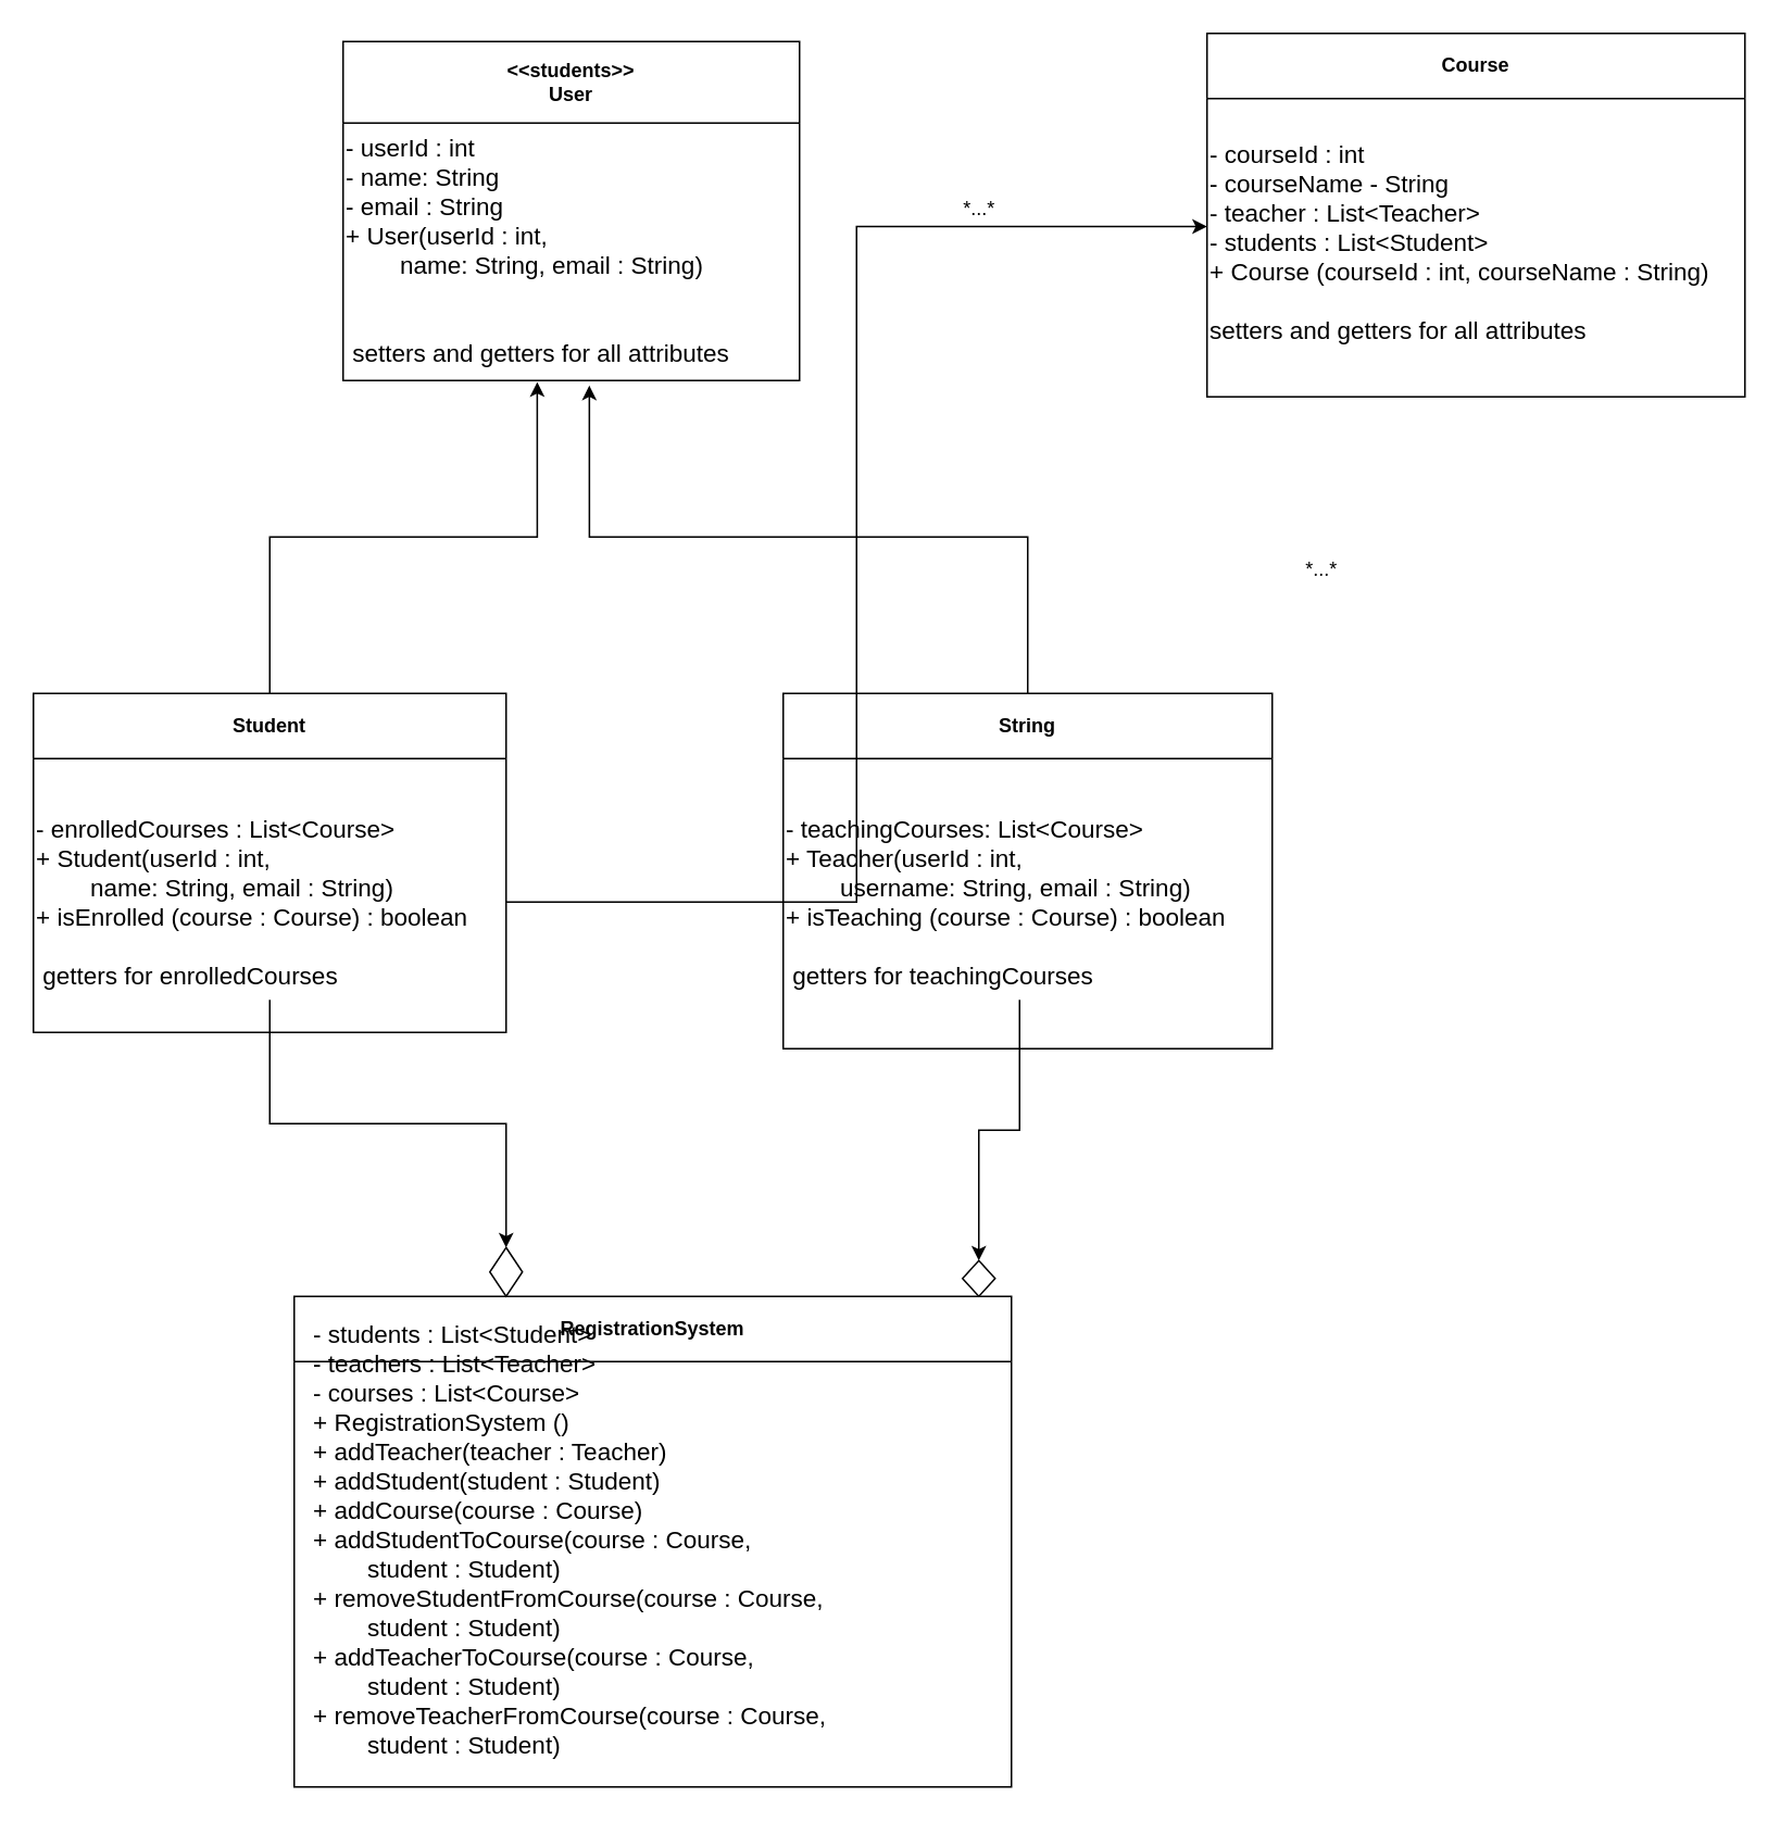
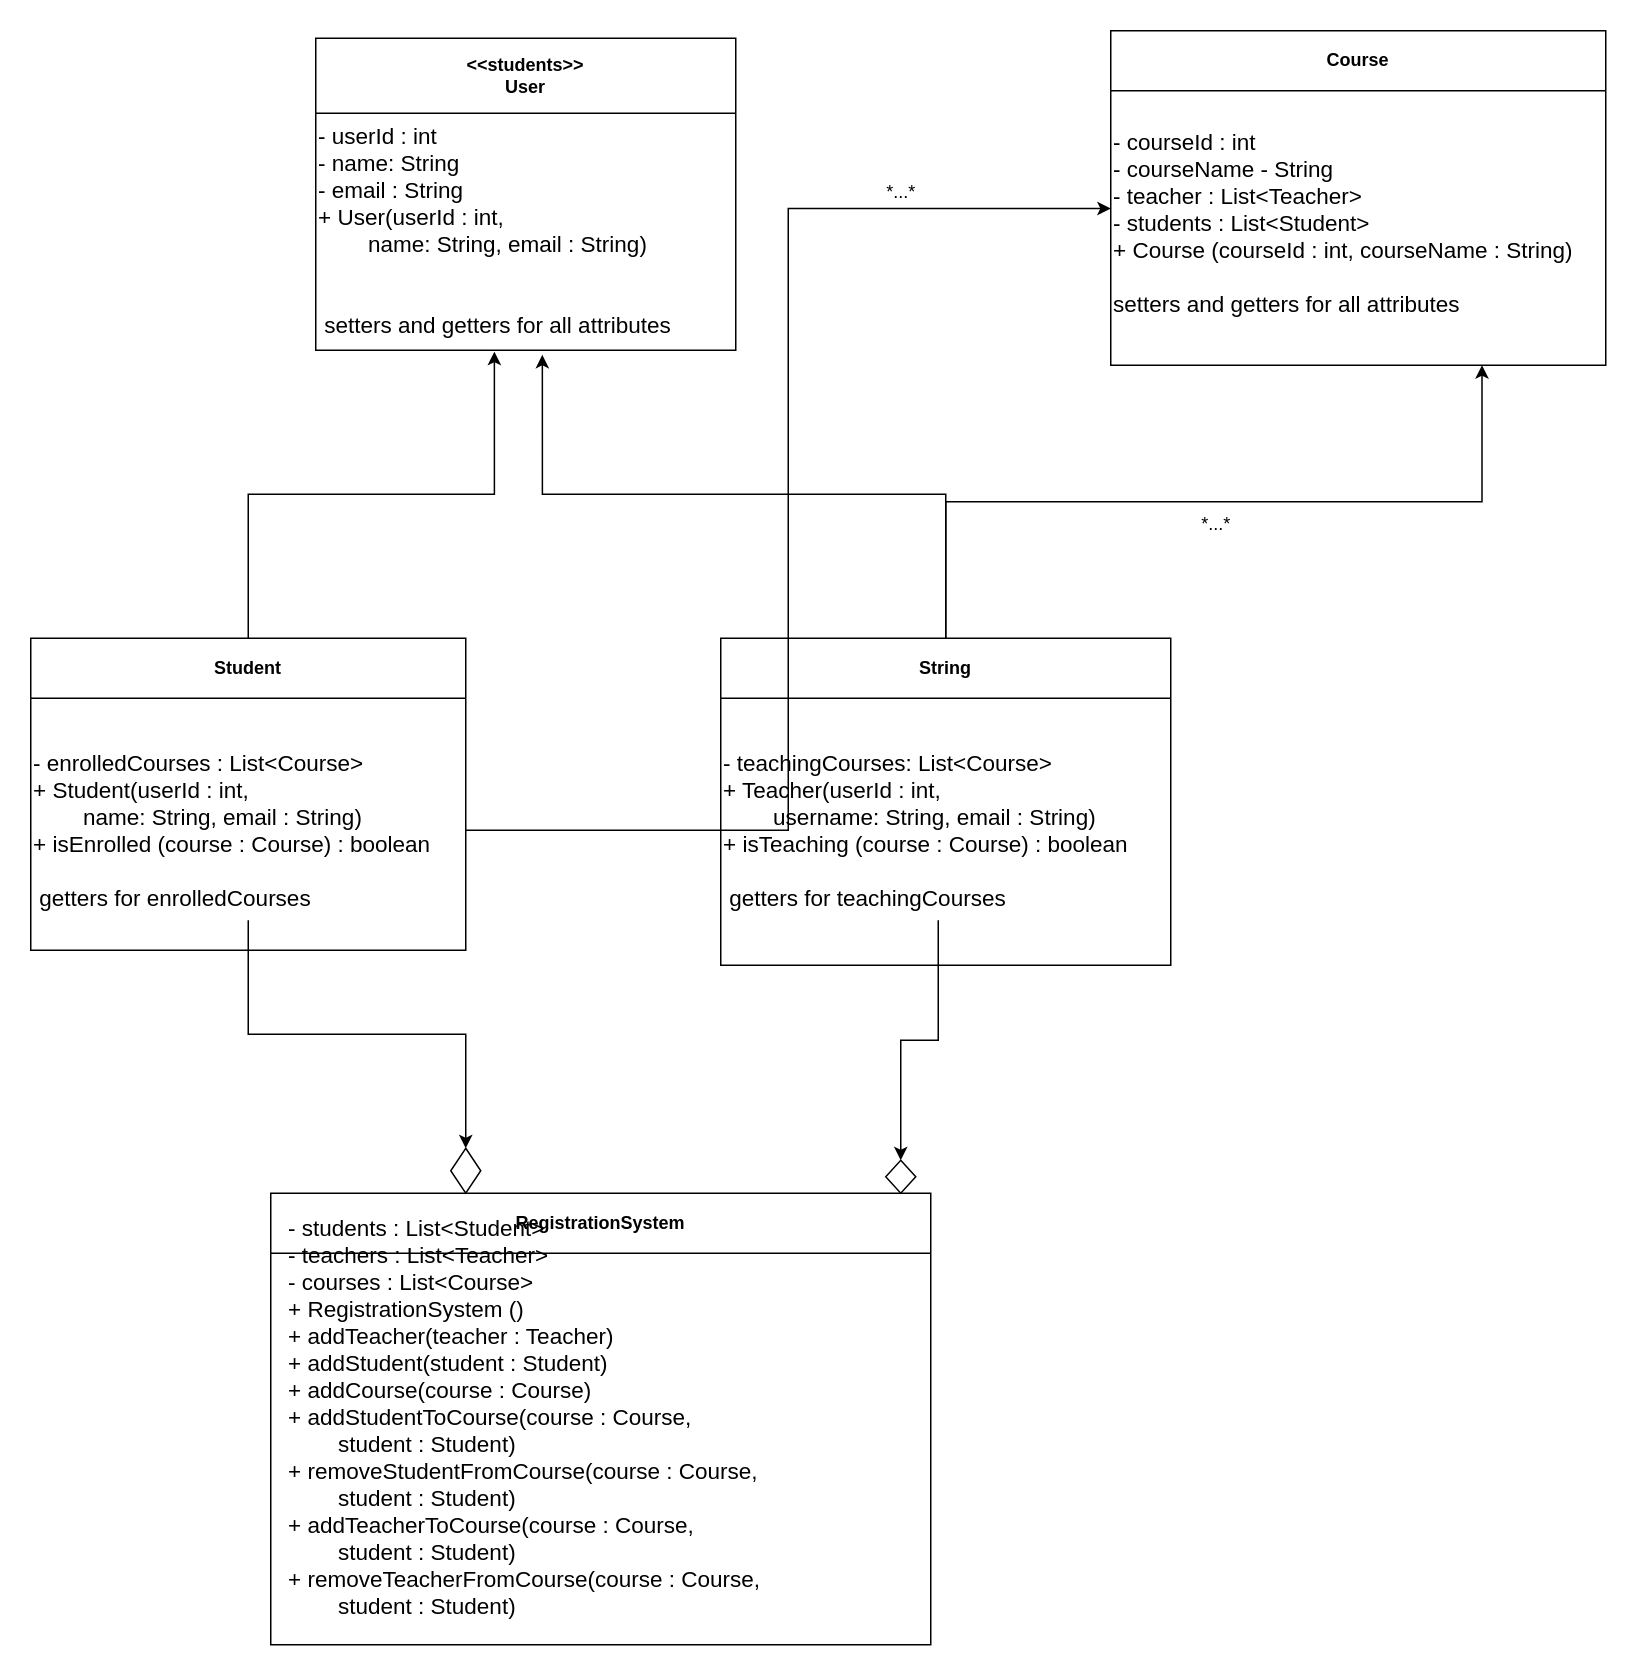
  <mxCell id="0" />
  <mxCell id="1" parent="0" />
  <mxCell id="2" value="&amp;lt;&amp;lt;students&amp;gt;&amp;gt;&lt;div&gt;User&lt;/div&gt;" style="swimlane;whiteSpace=wrap;html=1;startSize=50;" vertex="1" parent="1"><mxGeometry y="25" width="280" height="208" as="geometry" x="210" /></mxCell>
  <mxCell id="3" value="&lt;font style=&quot;font-size: 15px;&quot;&gt;- userId : int&lt;/font&gt;&lt;div&gt;&lt;font style=&quot;font-size: 15px;&quot;&gt;- name: String&lt;/font&gt;&lt;/div&gt;&lt;div&gt;&lt;font style=&quot;font-size: 15px;&quot;&gt;- email : String&lt;/font&gt;&lt;/div&gt;&lt;div&gt;&lt;font style=&quot;font-size: 15px;&quot;&gt;+ User(userId : int,&amp;nbsp;&lt;/font&gt;&lt;/div&gt;&lt;div&gt;&lt;font style=&quot;font-size: 15px;&quot;&gt;&lt;span style=&quot;white-space: pre;&quot;&gt;&#09;&lt;/span&gt;name: String, email : String)&lt;/font&gt;&lt;/div&gt;&lt;div&gt;&lt;font style=&quot;font-size: 15px;&quot;&gt;&lt;br&gt;&lt;/font&gt;&lt;/div&gt;&lt;div&gt;&lt;font style=&quot;font-size: 15px;&quot;&gt;&lt;br&gt;&lt;/font&gt;&lt;/div&gt;&lt;div&gt;&lt;font style=&quot;font-size: 15px;&quot;&gt;&amp;nbsp;setters and getters for all attributes&lt;/font&gt;&lt;/div&gt;" style="text;html=1;align=left;verticalAlign=middle;resizable=0;points=[];autosize=1;strokeColor=none;fillColor=none;" vertex="1" parent="2"><mxGeometry y="48" width="260" height="160" as="geometry" /></mxCell>
  <mxCell id="4" value="Student" style="swimlane;whiteSpace=wrap;html=1;startSize=40;" vertex="1" parent="1"><mxGeometry x="20" y="425" width="290" height="208" as="geometry" /></mxCell>
  <mxCell id="5" value="&lt;font style=&quot;font-size: 15px;&quot;&gt;- enrolledCourses : List&amp;lt;Course&amp;gt;&lt;/font&gt;&lt;div&gt;&lt;font style=&quot;font-size: 15px;&quot;&gt;+ Student(userId : int,&amp;nbsp;&lt;/font&gt;&lt;/div&gt;&lt;div&gt;&lt;font style=&quot;font-size: 15px;&quot;&gt;&lt;span style=&quot;white-space: pre;&quot;&gt;&#09;&lt;/span&gt;name: String, email : String)&lt;/font&gt;&lt;/div&gt;&lt;div&gt;&lt;font style=&quot;font-size: 15px;&quot;&gt;+ isEnrolled (course : Course) : boolean&lt;/font&gt;&lt;/div&gt;&lt;div&gt;&lt;font style=&quot;font-size: 15px;&quot;&gt;&lt;br&gt;&lt;/font&gt;&lt;/div&gt;&lt;div&gt;&lt;font style=&quot;font-size: 15px;&quot;&gt;&amp;nbsp;getters for enrolledCourses&lt;/font&gt;&lt;/div&gt;" style="text;html=1;align=left;verticalAlign=middle;resizable=0;points=[];autosize=1;strokeColor=none;fillColor=none;" vertex="1" parent="4"><mxGeometry y="68" width="290" height="120" as="geometry" /></mxCell>
+ <mxCell id="6" style="edgeStyle=orthogonalEdgeStyle;rounded=0;orthogonalLoop=1;jettySize=auto;html=1;exitX=0.5;exitY=0;exitDx=0;exitDy=0;entryX=0.75;entryY=1;entryDx=0;entryDy=0;" edge="1" parent="1" source="7" target="9"><mxGeometry relative="1" as="geometry" /></mxCell>
  <mxCell id="7" value="String" style="swimlane;whiteSpace=wrap;html=1;startSize=40;" vertex="1" parent="1"><mxGeometry x="480" y="425" width="300" height="218" as="geometry" /></mxCell>
  <mxCell id="8" value="&lt;font style=&quot;font-size: 15px;&quot;&gt;- teachingCourses: List&amp;lt;Course&amp;gt;&lt;/font&gt;&lt;div&gt;&lt;font style=&quot;font-size: 15px;&quot;&gt;+ Teacher(userId : int,&amp;nbsp;&lt;/font&gt;&lt;/div&gt;&lt;div&gt;&lt;font style=&quot;font-size: 15px;&quot;&gt;&lt;span style=&quot;white-space: pre;&quot;&gt;&#09;&lt;/span&gt;username: String, email : String)&lt;/font&gt;&lt;/div&gt;&lt;div&gt;&lt;font style=&quot;font-size: 15px;&quot;&gt;+ isTeaching (course : Course) : boolean&lt;/font&gt;&lt;/div&gt;&lt;div&gt;&lt;font style=&quot;font-size: 15px;&quot;&gt;&lt;br&gt;&lt;/font&gt;&lt;/div&gt;&lt;div&gt;&lt;font style=&quot;font-size: 15px;&quot;&gt;&amp;nbsp;getters for teachingCourses&lt;/font&gt;&lt;/div&gt;" style="text;html=1;align=left;verticalAlign=middle;resizable=0;points=[];autosize=1;strokeColor=none;fillColor=none;" vertex="1" parent="7"><mxGeometry y="68" width="290" height="120" as="geometry" /></mxCell>
  <mxCell id="9" value="Course" style="swimlane;whiteSpace=wrap;html=1;startSize=40;" vertex="1" parent="1"><mxGeometry x="740" y="20" width="330" height="223" as="geometry" /></mxCell>
  <mxCell id="10" value="&lt;span style=&quot;font-size: 15px;&quot;&gt;- courseId : int&lt;/span&gt;&lt;div&gt;&lt;span style=&quot;font-size: 15px;&quot;&gt;- courseName - String&lt;/span&gt;&lt;/div&gt;&lt;div&gt;&lt;span style=&quot;font-size: 15px;&quot;&gt;- teacher : List&amp;lt;Teacher&amp;gt;&lt;/span&gt;&lt;/div&gt;&lt;div&gt;&lt;span style=&quot;font-size: 15px; background-color: transparent; color: light-dark(rgb(0, 0, 0), rgb(255, 255, 255));&quot;&gt;- students : List&amp;lt;Student&amp;gt;&lt;/span&gt;&lt;/div&gt;&lt;div&gt;&lt;span style=&quot;font-size: 15px; background-color: transparent; color: light-dark(rgb(0, 0, 0), rgb(255, 255, 255));&quot;&gt;+ Course (courseId : int, courseName : String)&lt;/span&gt;&lt;/div&gt;&lt;div&gt;&lt;span style=&quot;font-size: 15px; background-color: transparent; color: light-dark(rgb(0, 0, 0), rgb(255, 255, 255));&quot;&gt;&lt;br&gt;&lt;/span&gt;&lt;/div&gt;&lt;div&gt;&lt;span style=&quot;font-size: 15px; background-color: transparent; color: light-dark(rgb(0, 0, 0), rgb(255, 255, 255));&quot;&gt;setters and getters for all attributes&lt;/span&gt;&lt;/div&gt;" style="text;html=1;align=left;verticalAlign=middle;resizable=0;points=[];autosize=1;strokeColor=none;fillColor=none;" vertex="1" parent="9"><mxGeometry y="58" width="330" height="140" as="geometry" /></mxCell>
  <mxCell id="11" value="RegistrationSystem" style="swimlane;whiteSpace=wrap;html=1;startSize=40;" vertex="1" parent="1"><mxGeometry x="180" y="795" width="440" height="301" as="geometry" /></mxCell>
  <mxCell id="12" value="&lt;div&gt;&lt;span style=&quot;font-size: 15px; background-color: transparent; color: light-dark(rgb(0, 0, 0), rgb(255, 255, 255));&quot;&gt;- students : List&amp;lt;Student&amp;gt;&lt;/span&gt;&lt;/div&gt;&lt;div&gt;&lt;span style=&quot;font-size: 15px; background-color: transparent; color: light-dark(rgb(0, 0, 0), rgb(255, 255, 255));&quot;&gt;- teachers : List&amp;lt;Teacher&amp;gt;&lt;/span&gt;&lt;/div&gt;&lt;div&gt;&lt;span style=&quot;font-size: 15px; background-color: transparent; color: light-dark(rgb(0, 0, 0), rgb(255, 255, 255));&quot;&gt;- courses : List&amp;lt;Course&amp;gt;&lt;/span&gt;&lt;/div&gt;&lt;div&gt;&lt;span style=&quot;font-size: 15px; background-color: transparent; color: light-dark(rgb(0, 0, 0), rgb(255, 255, 255));&quot;&gt;+ RegistrationSystem ()&lt;/span&gt;&lt;/div&gt;&lt;div&gt;&lt;span style=&quot;font-size: 15px; background-color: transparent; color: light-dark(rgb(0, 0, 0), rgb(255, 255, 255));&quot;&gt;+ addTeacher(teacher : Teacher)&lt;/span&gt;&lt;/div&gt;&lt;div&gt;&lt;span style=&quot;font-size: 15px; background-color: transparent; color: light-dark(rgb(0, 0, 0), rgb(255, 255, 255));&quot;&gt;+ addStudent(student : Student)&lt;/span&gt;&lt;/div&gt;&lt;div&gt;&lt;span style=&quot;font-size: 15px; background-color: transparent; color: light-dark(rgb(0, 0, 0), rgb(255, 255, 255));&quot;&gt;+ addCourse(course : Course)&lt;/span&gt;&lt;/div&gt;&lt;div&gt;&lt;span style=&quot;font-size: 15px; background-color: transparent; color: light-dark(rgb(0, 0, 0), rgb(255, 255, 255));&quot;&gt;+ addStudentToCourse(course : Course,&amp;nbsp;&lt;/span&gt;&lt;/div&gt;&lt;div&gt;&lt;span style=&quot;font-size: 15px; background-color: transparent; color: light-dark(rgb(0, 0, 0), rgb(255, 255, 255));&quot;&gt;&lt;span style=&quot;white-space: pre;&quot;&gt;&#09;&lt;/span&gt;student : Student)&lt;/span&gt;&lt;/div&gt;&lt;div&gt;&lt;span style=&quot;font-size: 15px; background-color: transparent; color: light-dark(rgb(0, 0, 0), rgb(255, 255, 255));&quot;&gt;+ removeStudentFromCourse(course : Course,&amp;nbsp;&lt;/span&gt;&lt;/div&gt;&lt;div&gt;&lt;span style=&quot;font-size: 15px; background-color: transparent; color: light-dark(rgb(0, 0, 0), rgb(255, 255, 255));&quot;&gt;&lt;span style=&quot;white-space: pre;&quot;&gt;&#09;&lt;/span&gt;student : Student)&lt;/span&gt;&lt;/div&gt;&lt;div&gt;&lt;div&gt;&lt;span style=&quot;font-size: 15px; background-color: transparent; color: light-dark(rgb(0, 0, 0), rgb(255, 255, 255));&quot;&gt;+ addTeacherToCourse(course : Course,&amp;nbsp;&lt;/span&gt;&lt;/div&gt;&lt;div&gt;&lt;span style=&quot;font-size: 15px; background-color: transparent; color: light-dark(rgb(0, 0, 0), rgb(255, 255, 255));&quot;&gt;&lt;span style=&quot;white-space-collapse: preserve;&quot;&gt;&#09;&lt;/span&gt;student : Student)&lt;/span&gt;&lt;/div&gt;&lt;div&gt;&lt;span style=&quot;font-size: 15px; background-color: transparent; color: light-dark(rgb(0, 0, 0), rgb(255, 255, 255));&quot;&gt;+ removeTeacherFromCourse(course : Course,&amp;nbsp;&lt;/span&gt;&lt;/div&gt;&lt;div&gt;&lt;span style=&quot;font-size: 15px; background-color: transparent; color: light-dark(rgb(0, 0, 0), rgb(255, 255, 255));&quot;&gt;&lt;span style=&quot;white-space-collapse: preserve;&quot;&gt;&#09;&lt;/span&gt;student : Student)&lt;/span&gt;&lt;/div&gt;&lt;/div&gt;" style="text;html=1;align=left;verticalAlign=middle;resizable=0;points=[];autosize=1;strokeColor=none;fillColor=none;" vertex="1" parent="11"><mxGeometry x="10" y="9" width="340" height="280" as="geometry" /></mxCell>
  <mxCell id="13" style="edgeStyle=orthogonalEdgeStyle;rounded=0;orthogonalLoop=1;jettySize=auto;html=1;exitX=0.5;exitY=0;exitDx=0;exitDy=0;entryX=0.458;entryY=1.006;entryDx=0;entryDy=0;entryPerimeter=0;" edge="1" parent="1" source="4" target="3"><mxGeometry relative="1" as="geometry" /></mxCell>
  <mxCell id="14" style="edgeStyle=orthogonalEdgeStyle;rounded=0;orthogonalLoop=1;jettySize=auto;html=1;exitX=0.5;exitY=0;exitDx=0;exitDy=0;entryX=0.581;entryY=1.019;entryDx=0;entryDy=0;entryPerimeter=0;" edge="1" parent="1" source="7" target="3"><mxGeometry relative="1" as="geometry" /></mxCell>
  <mxCell id="15" value="" style="rhombus;whiteSpace=wrap;html=1;" vertex="1" parent="1"><mxGeometry x="300" y="765" width="20" height="30" as="geometry" /></mxCell>
  <mxCell id="16" value="" style="edgeStyle=orthogonalEdgeStyle;rounded=0;orthogonalLoop=1;jettySize=auto;html=1;" edge="1" parent="1" source="5" target="15"><mxGeometry relative="1" as="geometry" /></mxCell>
  <mxCell id="17" value="" style="rhombus;whiteSpace=wrap;html=1;" vertex="1" parent="1"><mxGeometry x="590" y="773" width="20" height="22" as="geometry" /></mxCell>
  <mxCell id="18" value="" style="edgeStyle=orthogonalEdgeStyle;rounded=0;orthogonalLoop=1;jettySize=auto;html=1;" edge="1" parent="1" source="8" target="17"><mxGeometry relative="1" as="geometry" /></mxCell>
  <mxCell id="19" style="edgeStyle=orthogonalEdgeStyle;rounded=0;orthogonalLoop=1;jettySize=auto;html=1;entryX=0;entryY=0.432;entryDx=0;entryDy=0;entryPerimeter=0;" edge="1" parent="1" source="5" target="10"><mxGeometry relative="1" as="geometry" /></mxCell>
  <mxCell id="20" value="*...*" style="text;html=1;align=center;verticalAlign=middle;resizable=0;points=[];autosize=1;strokeColor=none;fillColor=none;" vertex="1" parent="1"><mxGeometry x="580" y="113" width="40" height="30" as="geometry" /></mxCell>
  <mxCell id="21" value="*...*" style="text;html=1;align=center;verticalAlign=middle;resizable=0;points=[];autosize=1;strokeColor=none;fillColor=none;" vertex="1" parent="1"><mxGeometry x="790" y="334" width="40" height="30" as="geometry" /></mxCell>
